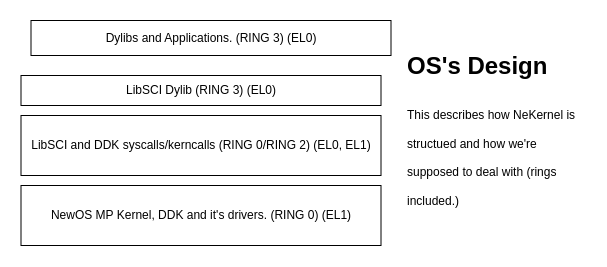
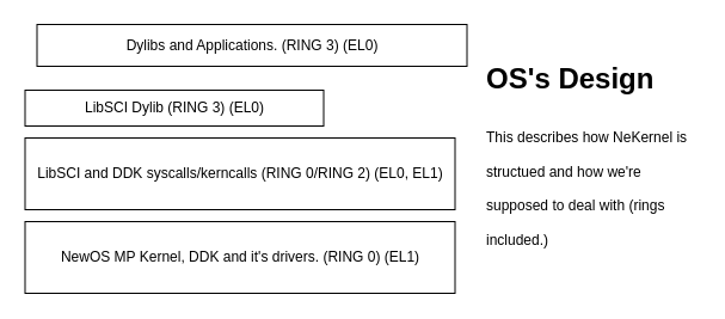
  <mxCell id="0" />
  <mxCell id="1" parent="0" />
- <mxCell id="2" value="LibSCI Dylib (RING 3) (EL0)" style="rounded=0;whiteSpace=wrap;html=1;" parent="1" vertex="1"><mxGeometry x="20.5" y="75" width="360" height="30" as="geometry" /></mxCell>
+ <mxCell id="2" value="LibSCI Dylib (RING 3) (EL0)" style="rounded=0;whiteSpace=wrap;html=1;" parent="1" vertex="1"><mxGeometry x="20.5" y="75" width="250" height="30" as="geometry" /></mxCell>
  <mxCell id="3" value="Dylibs and Applications. (RING 3) (EL0)" style="rounded=0;whiteSpace=wrap;html=1;" parent="1" vertex="1"><mxGeometry x="30.5" y="20" width="360" height="35" as="geometry" /></mxCell>
  <mxCell id="4" value="&lt;h1 style=&quot;margin-top: 0px;&quot;&gt;&lt;span style=&quot;background-color: initial;&quot;&gt;OS's Design&lt;/span&gt;&lt;/h1&gt;&lt;h1 style=&quot;margin-top: 0px;&quot;&gt;&lt;span style=&quot;font-size: 12px; font-weight: 400;&quot;&gt;This describes how NeKernel is structued and how we're supposed to deal with (rings included.)&lt;/span&gt;&lt;/h1&gt;" style="text;html=1;whiteSpace=wrap;overflow=hidden;rounded=0;" parent="1" vertex="1"><mxGeometry x="405" y="45" width="180" height="180" as="geometry" /></mxCell>
  <mxCell id="5" value="NewOS MP Kernel, DDK and it's drivers. (RING 0) (EL1)" style="rounded=0;whiteSpace=wrap;html=1;" parent="1" vertex="1"><mxGeometry x="20.5" y="185" width="360" height="60" as="geometry" /></mxCell>
  <mxCell id="6" value="LibSCI and DDK syscalls/kerncalls (RING 0/RING 2) (EL0, EL1)" style="rounded=0;whiteSpace=wrap;html=1;" parent="1" vertex="1"><mxGeometry x="20.5" y="115" width="360" height="60" as="geometry" /></mxCell>
